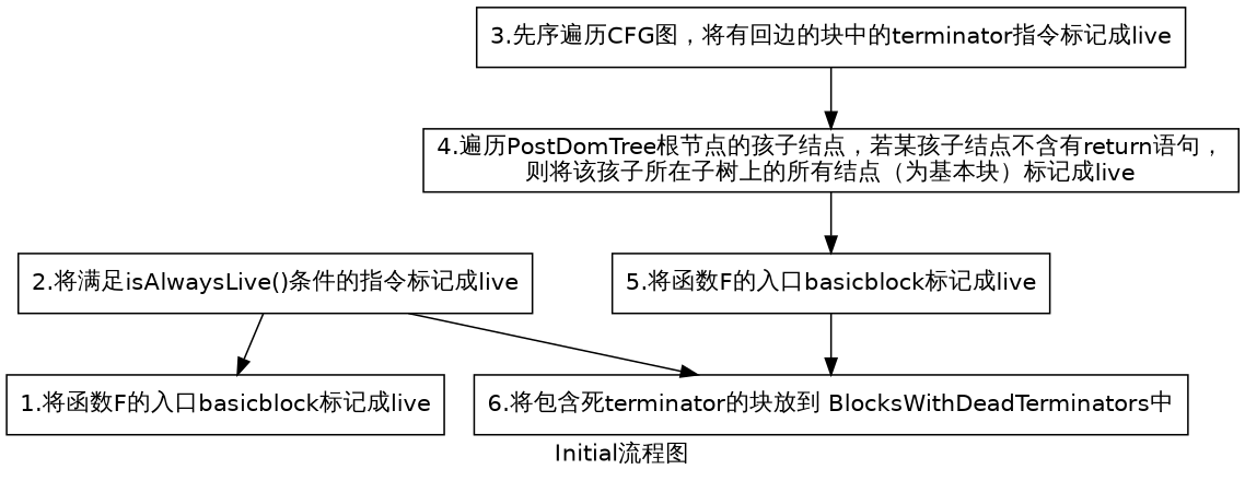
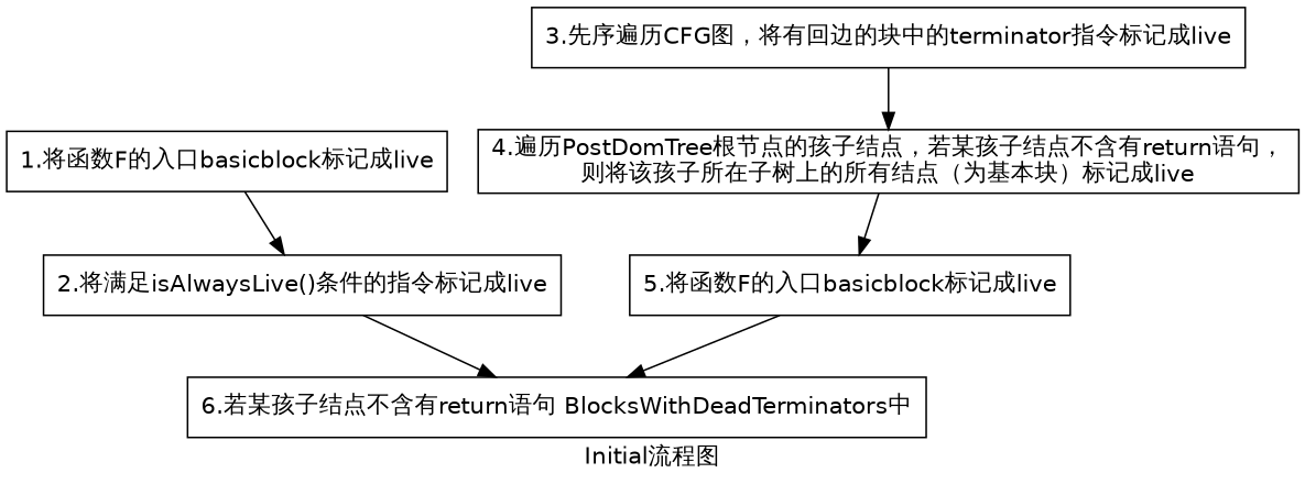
  digraph {
    fontname="DejaVu Sans"
    label="Initial流程图"
    node [fontname="DejaVu Sans" shape=record]
    edge [fontname="DejaVu Sans"]
    n1 [label="1.将函数F的入口basicblock标记成live"]
    n2 [label="2.将满足isAlwaysLive()条件的指令标记成live"]
-   n3 [label="6.将包含死terminator的块放到 BlocksWithDeadTerminators中"]
+   n3 [label="6.若某孩子结点不含有return语句 BlocksWithDeadTerminators中"]
    n4 [label="3.先序遍历CFG图，将有回边的块中的terminator指令标记成live"]
    n5 [label="4.遍历PostDomTree根节点的孩子结点，若某孩子结点不含有return语句，\n则将该孩子所在子树上的所有结点（为基本块）标记成live"]
    n6 [label="5.将函数F的入口basicblock标记成live"]
-   n2 -> n1
+   n1 -> n2
    n2 -> n3
    n4 -> n5
    n5 -> n6
    n6 -> n3
  }
